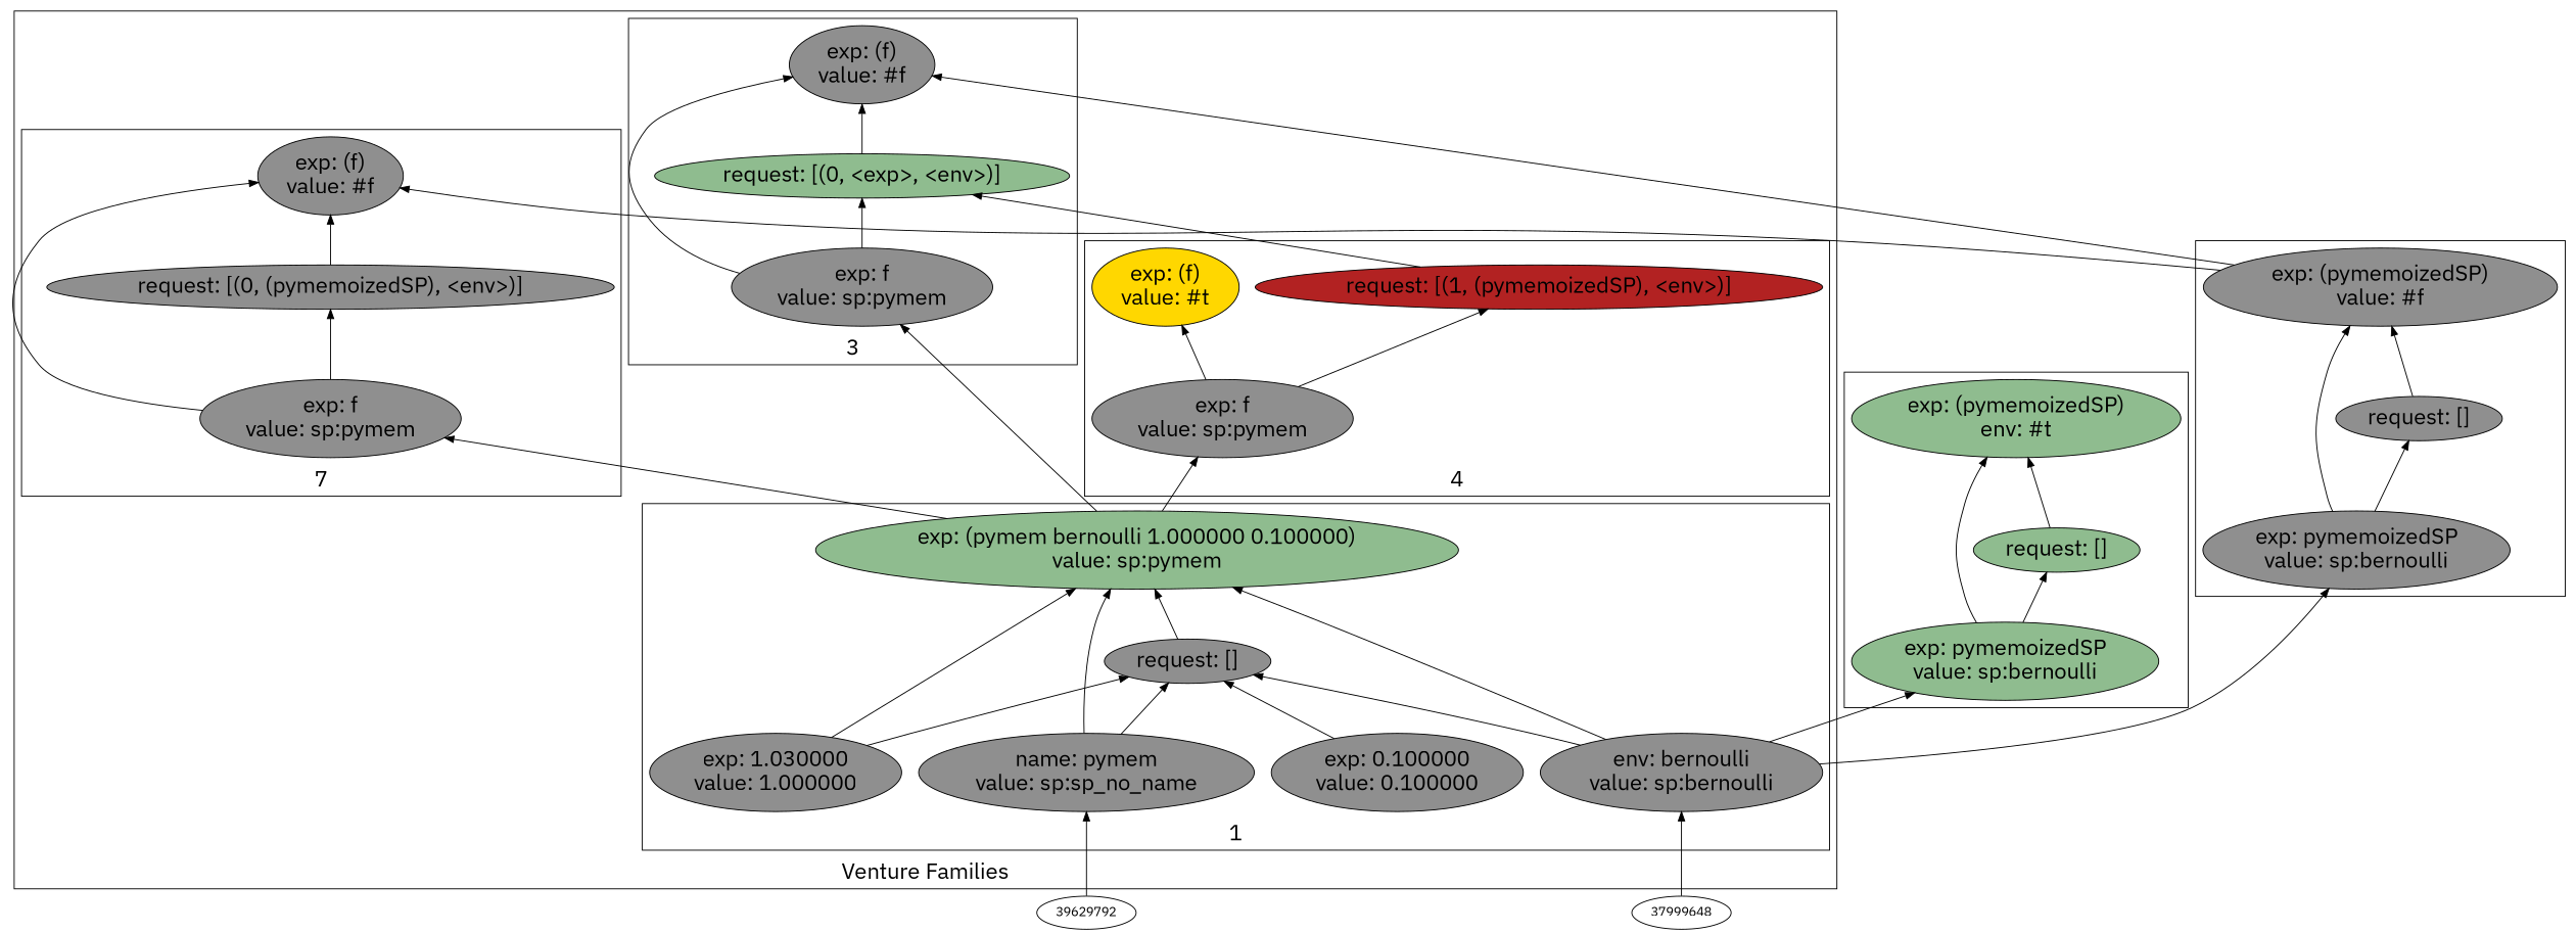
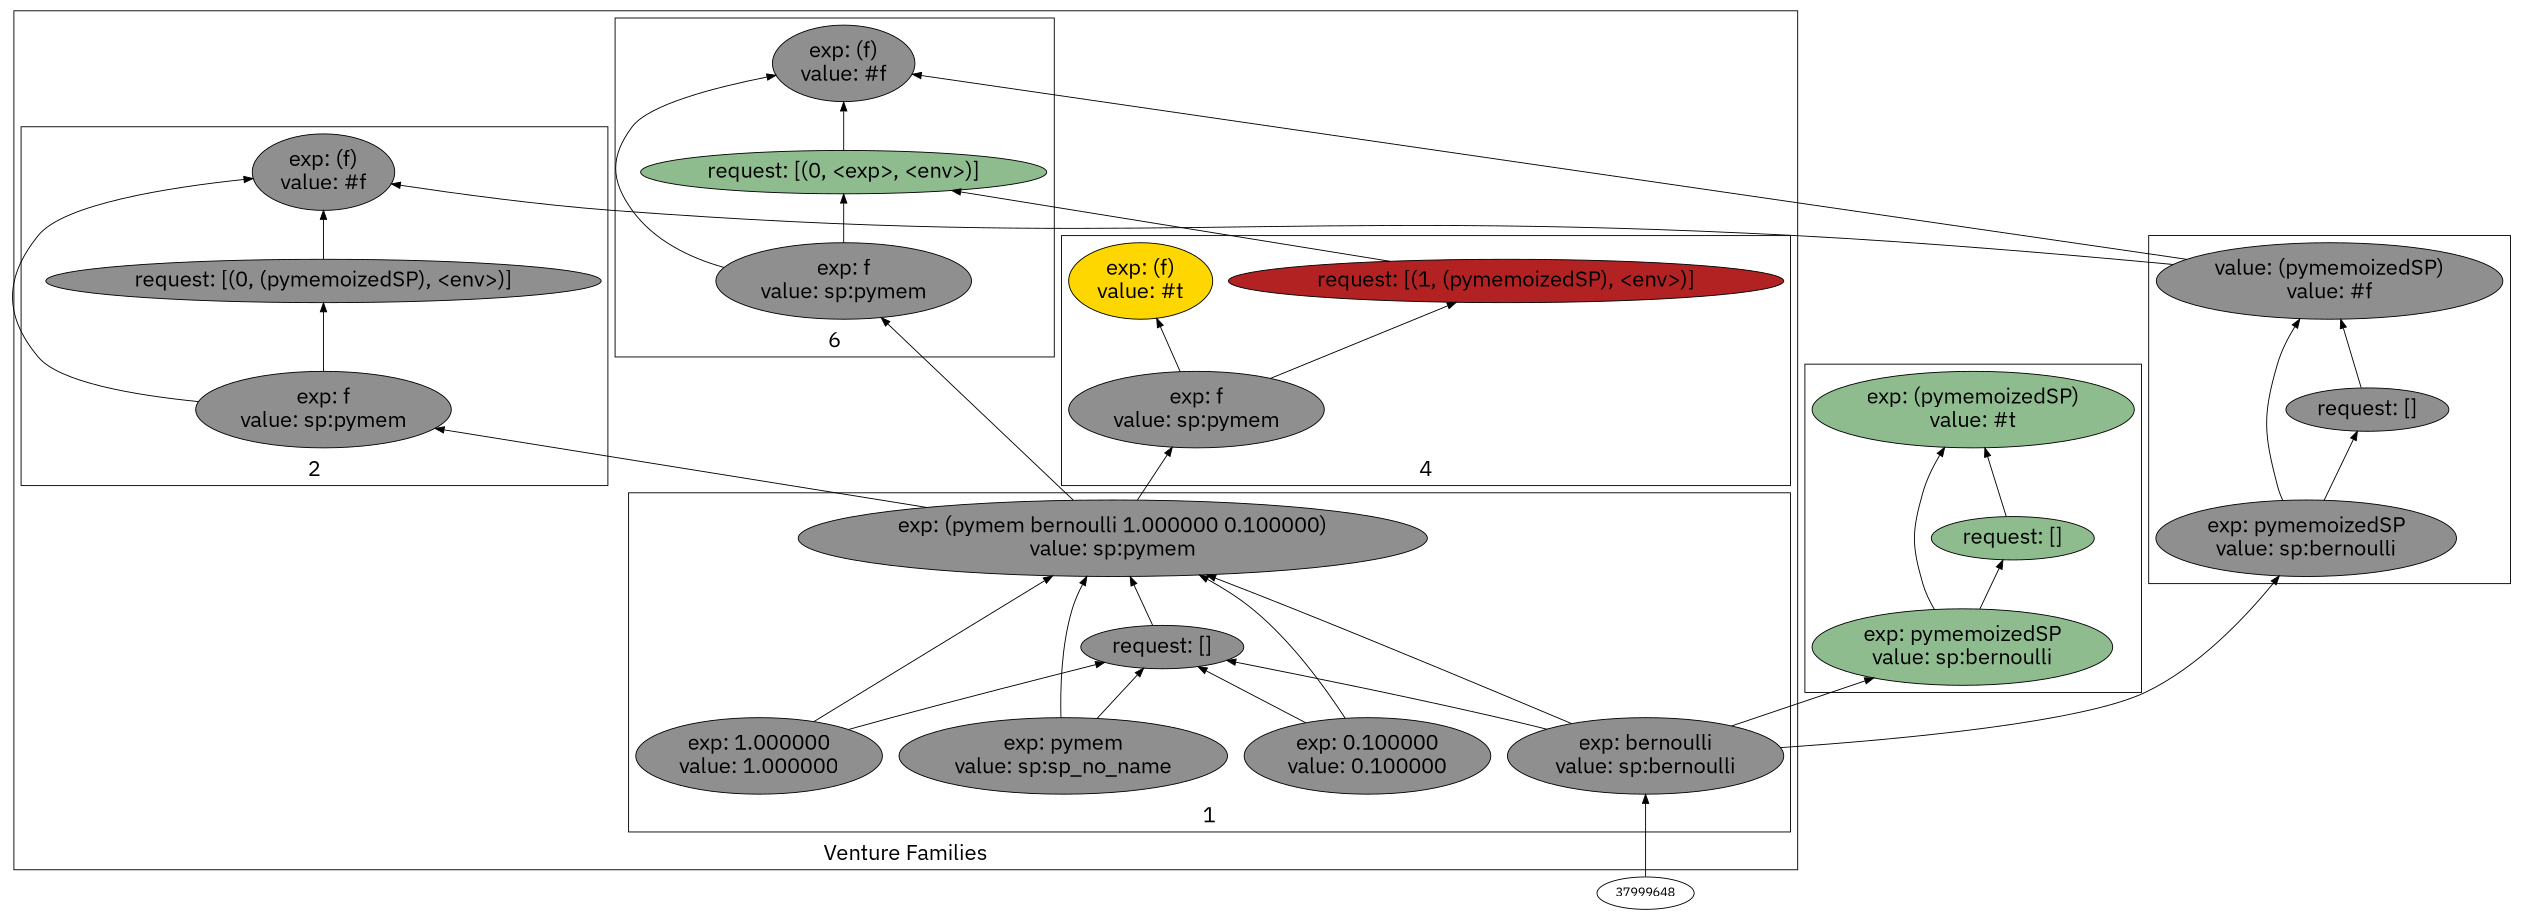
  digraph {
    fontname="IBM Plex Sans"
    fontsize=24
    rankdir=BT
    node [fillcolor=grey56 fontname="IBM Plex Sans" fontsize=24 shape=ellipse style=filled]
    edge [arrowhead=normal color=black fontname="IBM Plex Sans" style=solid]
-   n1 [fillcolor=darkseagreen label="exp: (pymem bernoulli 1.000000 0.100000)\nvalue: sp:pymem"]
+   n1 [label="exp: (pymem bernoulli 1.000000 0.100000)\nvalue: sp:pymem"]
    n2 [label="request: []"]
-   n3 [label="name: pymem\nvalue: sp:sp_no_name"]
-   n4 [label="env: bernoulli\nvalue: sp:bernoulli"]
-   n5 [label="exp: 1.030000\nvalue: 1.000000"]
+   n3 [label="exp: pymem\nvalue: sp:sp_no_name"]
+   n4 [label="exp: bernoulli\nvalue: sp:bernoulli"]
+   n5 [label="exp: 1.000000\nvalue: 1.000000"]
    n6 [label="exp: 0.100000\nvalue: 0.100000"]
    n7 [label="exp: (f)\nvalue: #f"]
    n8 [label="request: [(0, (pymemoizedSP), <env>)]"]
    n9 [label="exp: f\nvalue: sp:pymem"]
    n10 [label="exp: (f)\nvalue: #f"]
    n11 [fillcolor=darkseagreen label="request: [(0, <exp>, <env>)]"]
    n12 [label="exp: f\nvalue: sp:pymem"]
    n13 [fillcolor=gold label="exp: (f)\nvalue: #t"]
    n14 [fillcolor=firebrick label="request: [(1, (pymemoizedSP), <env>)]"]
    n15 [label="exp: f\nvalue: sp:pymem"]
-   n16 [label="exp: (pymemoizedSP)\nvalue: #f"]
+   n16 [label="value: (pymemoizedSP)\nvalue: #f"]
    n17 [label="request: []"]
    n18 [label="exp: pymemoizedSP\nvalue: sp:bernoulli"]
-   n19 [fillcolor=darkseagreen label="exp: (pymemoizedSP)\nenv: #t"]
+   n19 [fillcolor=darkseagreen label="exp: (pymemoizedSP)\nvalue: #t"]
    n20 [fillcolor=darkseagreen label="request: []"]
    n21 [fillcolor=darkseagreen label="exp: pymemoizedSP\nvalue: sp:bernoulli"]
-   39629792 [fillcolor="" fontsize="" shape="" style=""]
    37999648 [fillcolor="" fontsize="" shape="" style=""]
    subgraph cluster_1 {
      label="Venture Families"
      subgraph cluster_2 {
        label=1
        n1
        n2
        n3
        n4
        n5
        n6
      }
      subgraph cluster_3 {
-       label=7
+       label=2
        n7
        n8
        n9
      }
      subgraph cluster_4 {
-       label=3
+       label=6
        n10
        n11
        n12
      }
      subgraph cluster_5 {
        label=4
        n13
        n14
        n15
      }
    }
    subgraph cluster_6 {
      n16
      n17
      n18
    }
    subgraph cluster_7 {
      n19
      n20
      n21
    }
    n1 -> n9
    n1 -> n12
    n1 -> n15
    n2 -> n1
    n3 -> n1
    n3 -> n2
    n4 -> n1
    n4 -> n2
    n4 -> n18
    n4 -> n21
    n5 -> n1
    n5 -> n2
+   n6 -> n1
    n6 -> n2
    n8 -> n7
    n9 -> n7
    n9 -> n8
    n11 -> n10
    n12 -> n10
    n12 -> n11
    n14 -> n11
    n15 -> n13
    n15 -> n14
    n16 -> n7
    n16 -> n10
    n17 -> n16
    n18 -> n16
    n18 -> n17
    n20 -> n19
    n21 -> n19
    n21 -> n20
-   39629792 -> n3
    37999648 -> n4
  }
